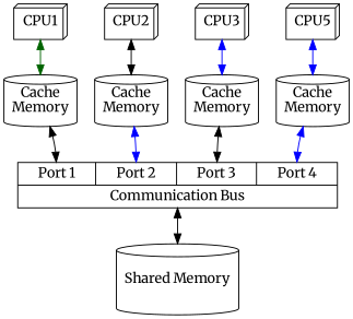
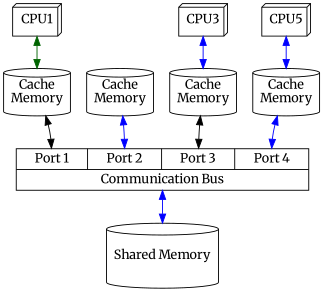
  digraph {
    fontname=Merriweather
    node [fontname=Merriweather shape=cylinder]
    edge [color=blue dir=both fontname=Merriweather]
    CPU1 [shape=box3d]
    n2 [label="Cache\nMemory"]
    n3 [label="{{<a>Port 1|<b>Port 2|<c>Port 3|<d>Port 4}|Communication Bus}" shape=record width=4.5]
-   CPU2 [shape=box3d]
    n5 [label="Cache\nMemory"]
    CPU3 [shape=box3d]
    n7 [label="Cache\nMemory"]
    n8 [label=CPU5 shape=box3d]
    n9 [label="Cache\nMemory"]
    n10 [height=1 label="Shared Memory"]
    CPU1 -> n2 [color=darkgreen]
    n2 -> n3 [color=black headport=a]
-   n3 -> n10 [color=black]
-   CPU2 -> n5 [color=black]
+   n3 -> n10
    n5 -> n3 [headport=b]
    CPU3 -> n7
    n7 -> n3 [color=black headport=c]
    n8 -> n9
    n9 -> n3 [headport=d]
  }
